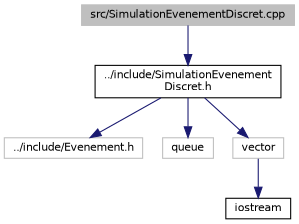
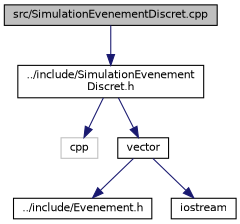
  digraph {
    node [color=black fillcolor=white fontname=Helvetica fontsize=10 shape=record style=filled]
    edge [color=midnightblue fontname=Helvetica fontsize=10 labelfontname=Helvetica labelfontsize=10 style=solid]
-   n1 [color=grey75 fillcolor=grey75 fontcolor=black height=0.2 label="src/SimulationEvenementDiscret.cpp" width=0.4]
+   n1 [fillcolor=grey75 fontcolor=black height=0.2 label="src/SimulationEvenementDiscret.cpp" width=0.4]
    n2 [height=0.2 label="../include/SimulationEvenement\lDiscret.h" width=0.4]
-   n3 [color=grey75 height=0.2 label="../include/Evenement.h" width=0.4]
-   n4 [color=grey75 height=0.2 label=queue width=0.4]
-   n5 [color=grey75 height=0.2 label=vector width=0.4]
+   n3 [height=0.2 label="../include/Evenement.h" width=0.4]
+   n4 [color=grey75 height=0.2 label=cpp width=0.4]
+   n5 [height=0.2 label=vector width=0.4]
    n6 [height=0.2 label=iostream width=0.4]
    n1 -> n2
-   n2 -> n3
+   n5 -> n3
    n2 -> n4
    n2 -> n5
    n5 -> n6
  }
